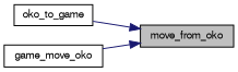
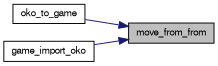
  digraph {
    rankdir=RL
    node [color=black fontname=FreeSans fontsize=10 shape=record]
    edge [color=midnightblue dir=back fontname=FreeSans fontsize=10 labelfontname=FreeSans labelfontsize=10 style=solid]
-   n1 [fillcolor=grey75 fontcolor=black height=0.2 label=move_from_oko style=filled width=0.4]
+   n1 [fillcolor=grey75 fontcolor=black height=0.2 label=move_from_from style=filled width=0.4]
    n2 [height=0.2 label=oko_to_game width=0.4]
-   n3 [height=0.2 label=game_move_oko width=0.4]
+   n3 [height=0.2 label=game_import_oko width=0.4]
    n1 -> n2
    n1 -> n3
  }
